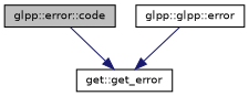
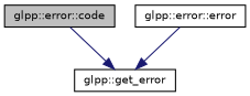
  digraph {
    rankdir=TB
    node [color=black fillcolor=white fontname=Helvetica fontsize=10 shape=record style=filled]
    edge [color=midnightblue fontname=Helvetica fontsize=10 labelfontname=Helvetica labelfontsize=10 style=solid]
    n1 [fillcolor=grey75 fontcolor=black height=0.2 label="glpp::error::code" width=0.4]
-   n2 [height=0.2 label="get::get_error" width=0.4]
-   n3 [height=0.2 label="glpp::glpp::error" width=0.4]
+   n2 [height=0.2 label="glpp::get_error" width=0.4]
+   n3 [height=0.2 label="glpp::error::error" width=0.4]
    n1 -> n2
    n3 -> n2
  }
